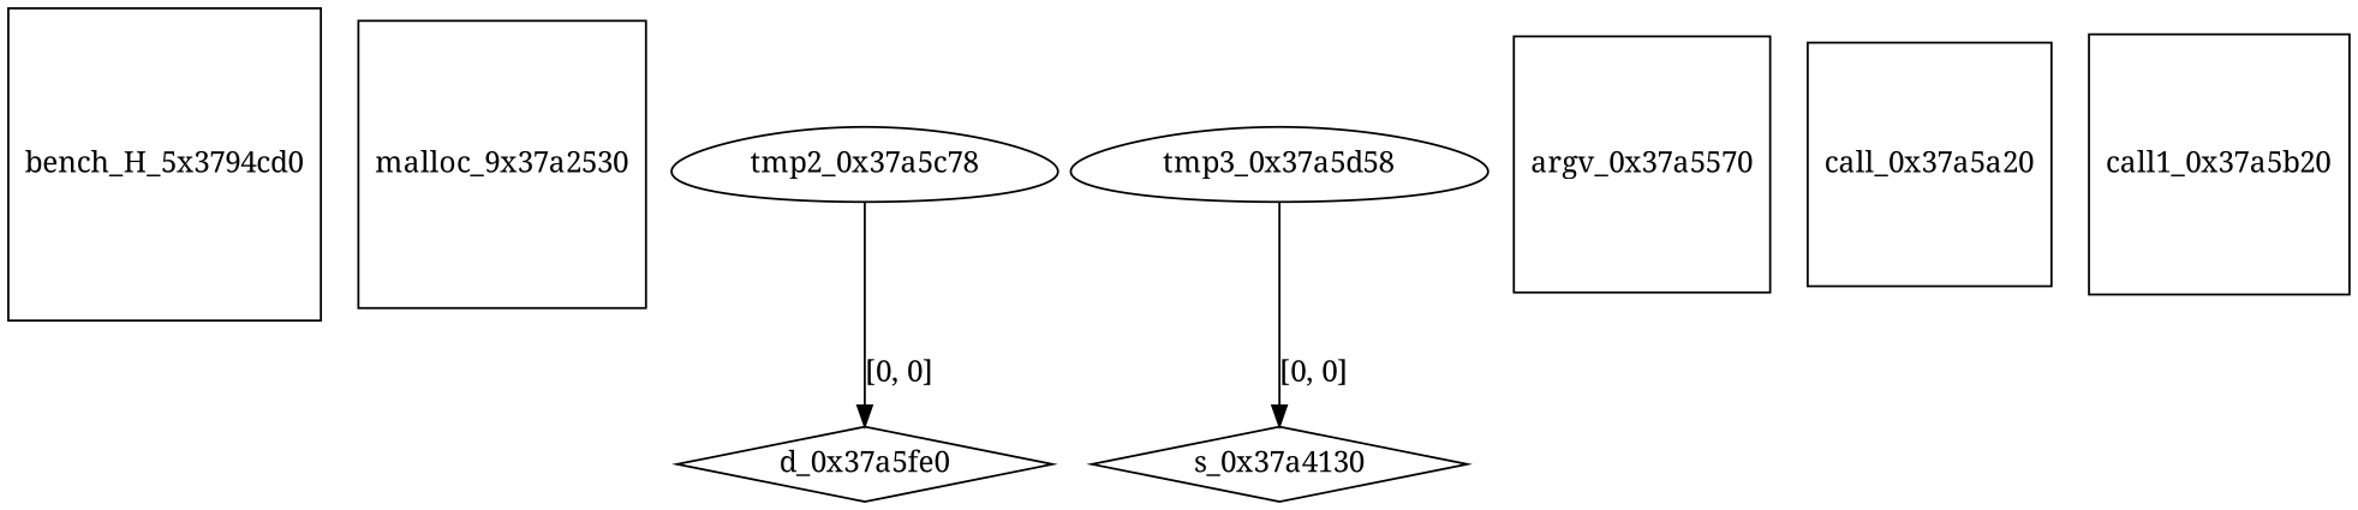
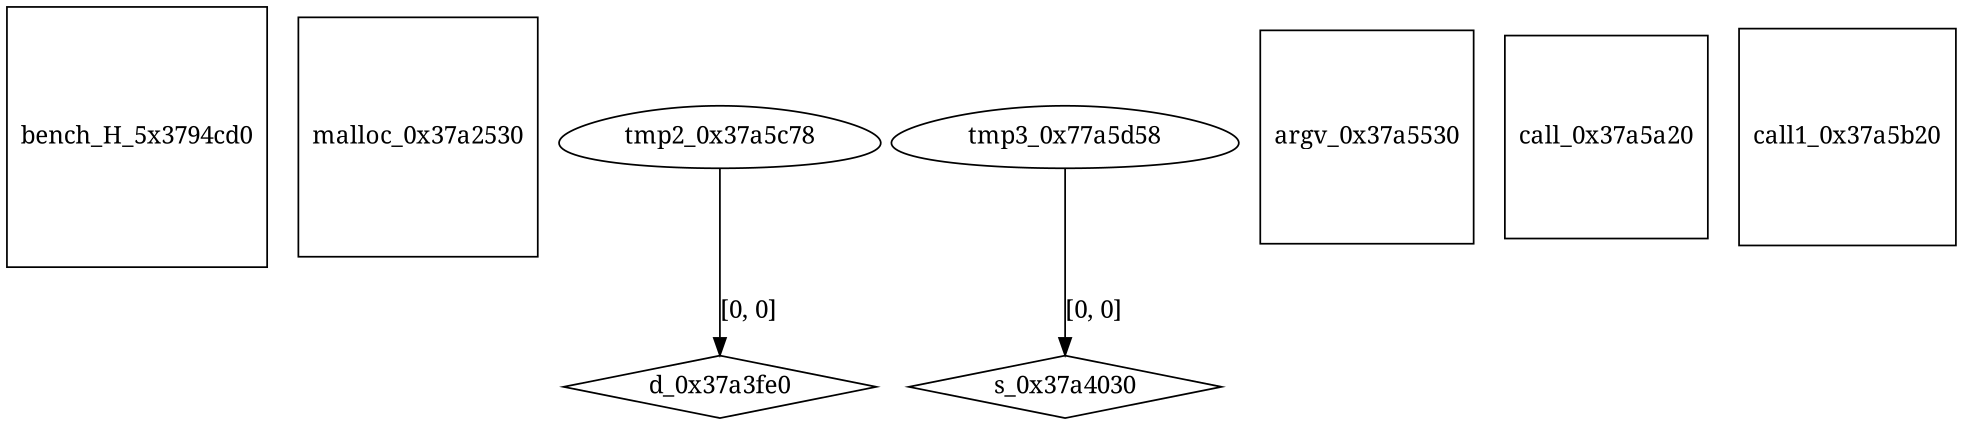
  digraph {
    fontname="Noto Serif"
    node [fontname="Noto Serif" shape=square]
    edge [fontname="Noto Serif"]
    n1 [label=bench_H_5x3794cd0]
-   malloc_0x37a2530 [label=malloc_9x37a2530]
-   d_0x37a3fe0 [shape=diamond label=d_0x37a5fe0]
+   malloc_0x37a2530
+   d_0x37a3fe0 [shape=diamond]
    tmp2_0x37a5c78 [shape=egg]
-   s_0x37a4030 [shape=diamond label=s_0x37a4130]
-   tmp3_0x37a5d58 [shape=egg]
-   argv_0x37a5570
+   s_0x37a4030 [shape=diamond]
+   tmp3_0x37a5d58 [shape=egg label=tmp3_0x77a5d58]
+   argv_0x37a5570 [label=argv_0x37a5530]
    call_0x37a5a20
    call1_0x37a5b20
    tmp2_0x37a5c78 -> d_0x37a3fe0 [label="[0, 0]"]
    tmp3_0x37a5d58 -> s_0x37a4030 [label="[0, 0]"]
  }
